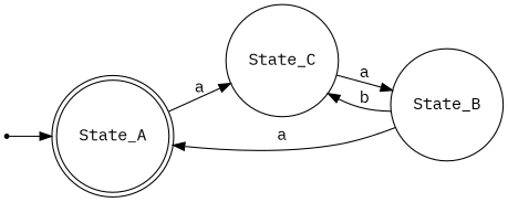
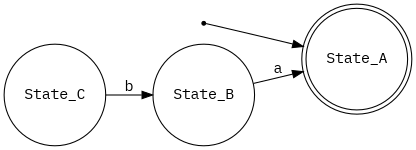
  digraph {
    fontname="IBM Plex Mono"
    rankdir=LR
    node [fontname="IBM Plex Mono" shape=circle]
    edge [fontname="IBM Plex Mono"]
    start [shape=point]
    State_A [shape=doublecircle]
    State_C
    State_B
    start -> State_A
-   State_A -> State_C [label=a]
-   State_C -> State_B [label=a]
+   State_C -> State_B [label=b]
    State_B -> State_A [label=a]
-   State_B -> State_C [label=b]
  }
